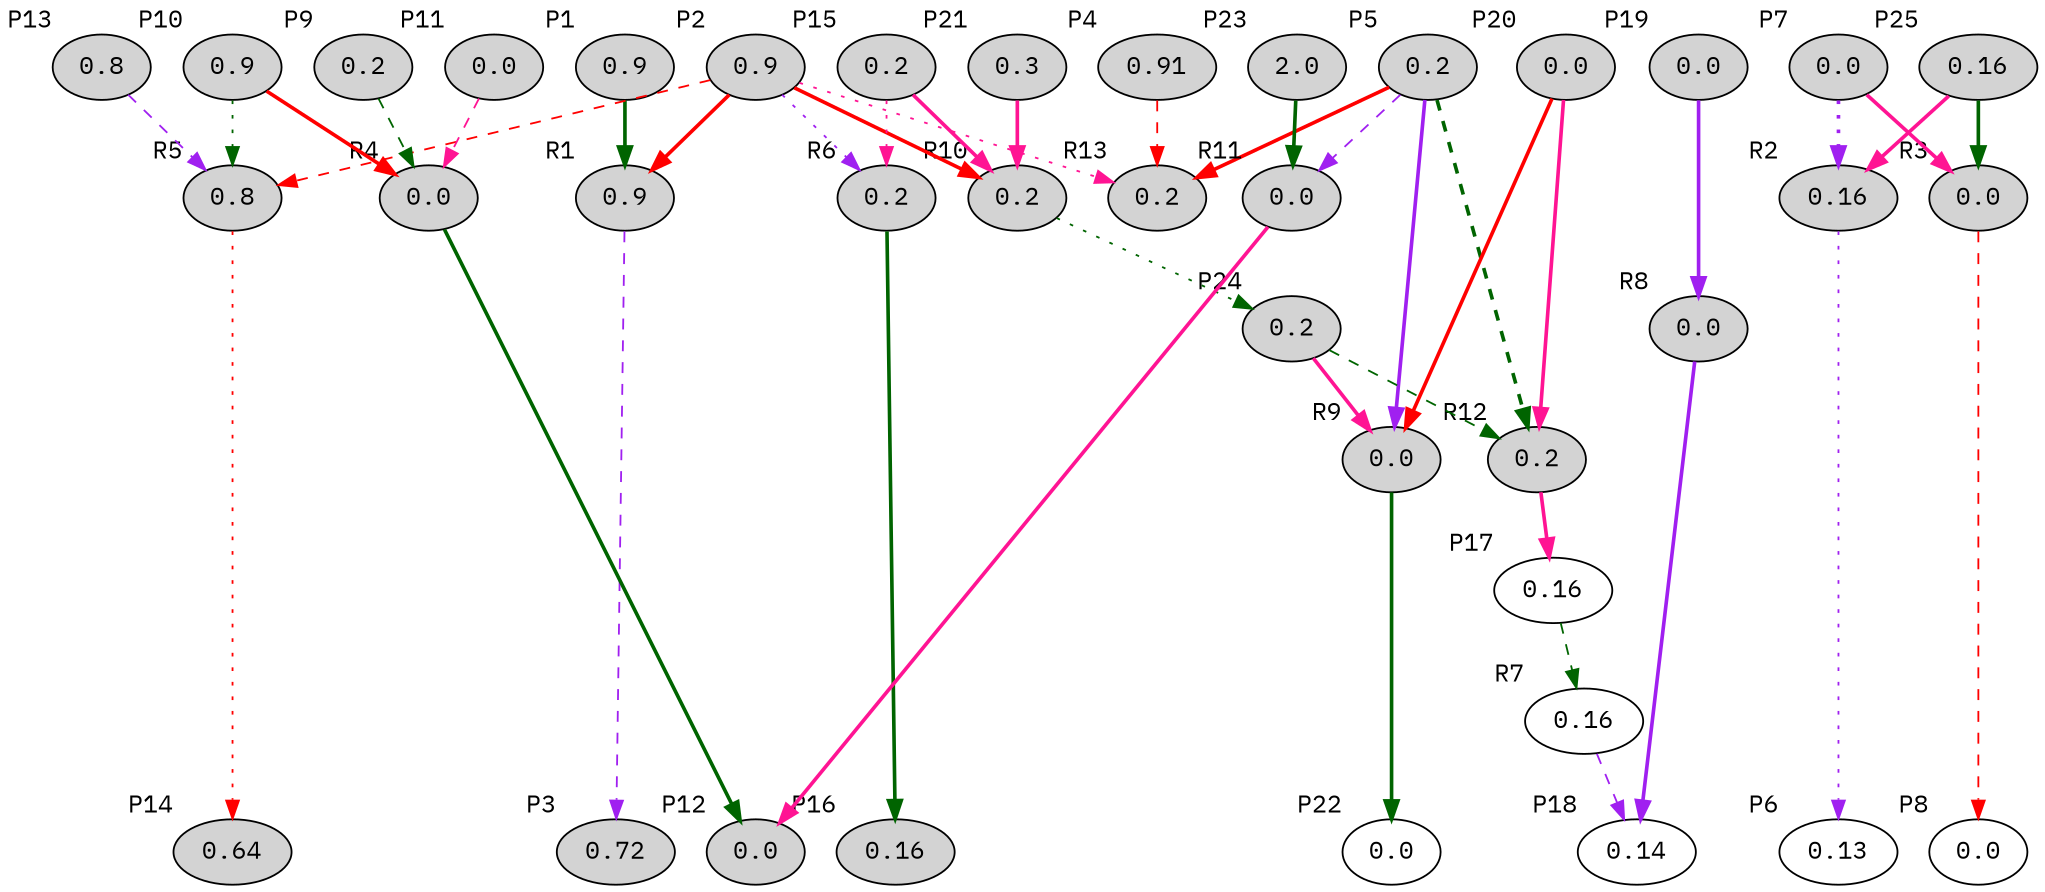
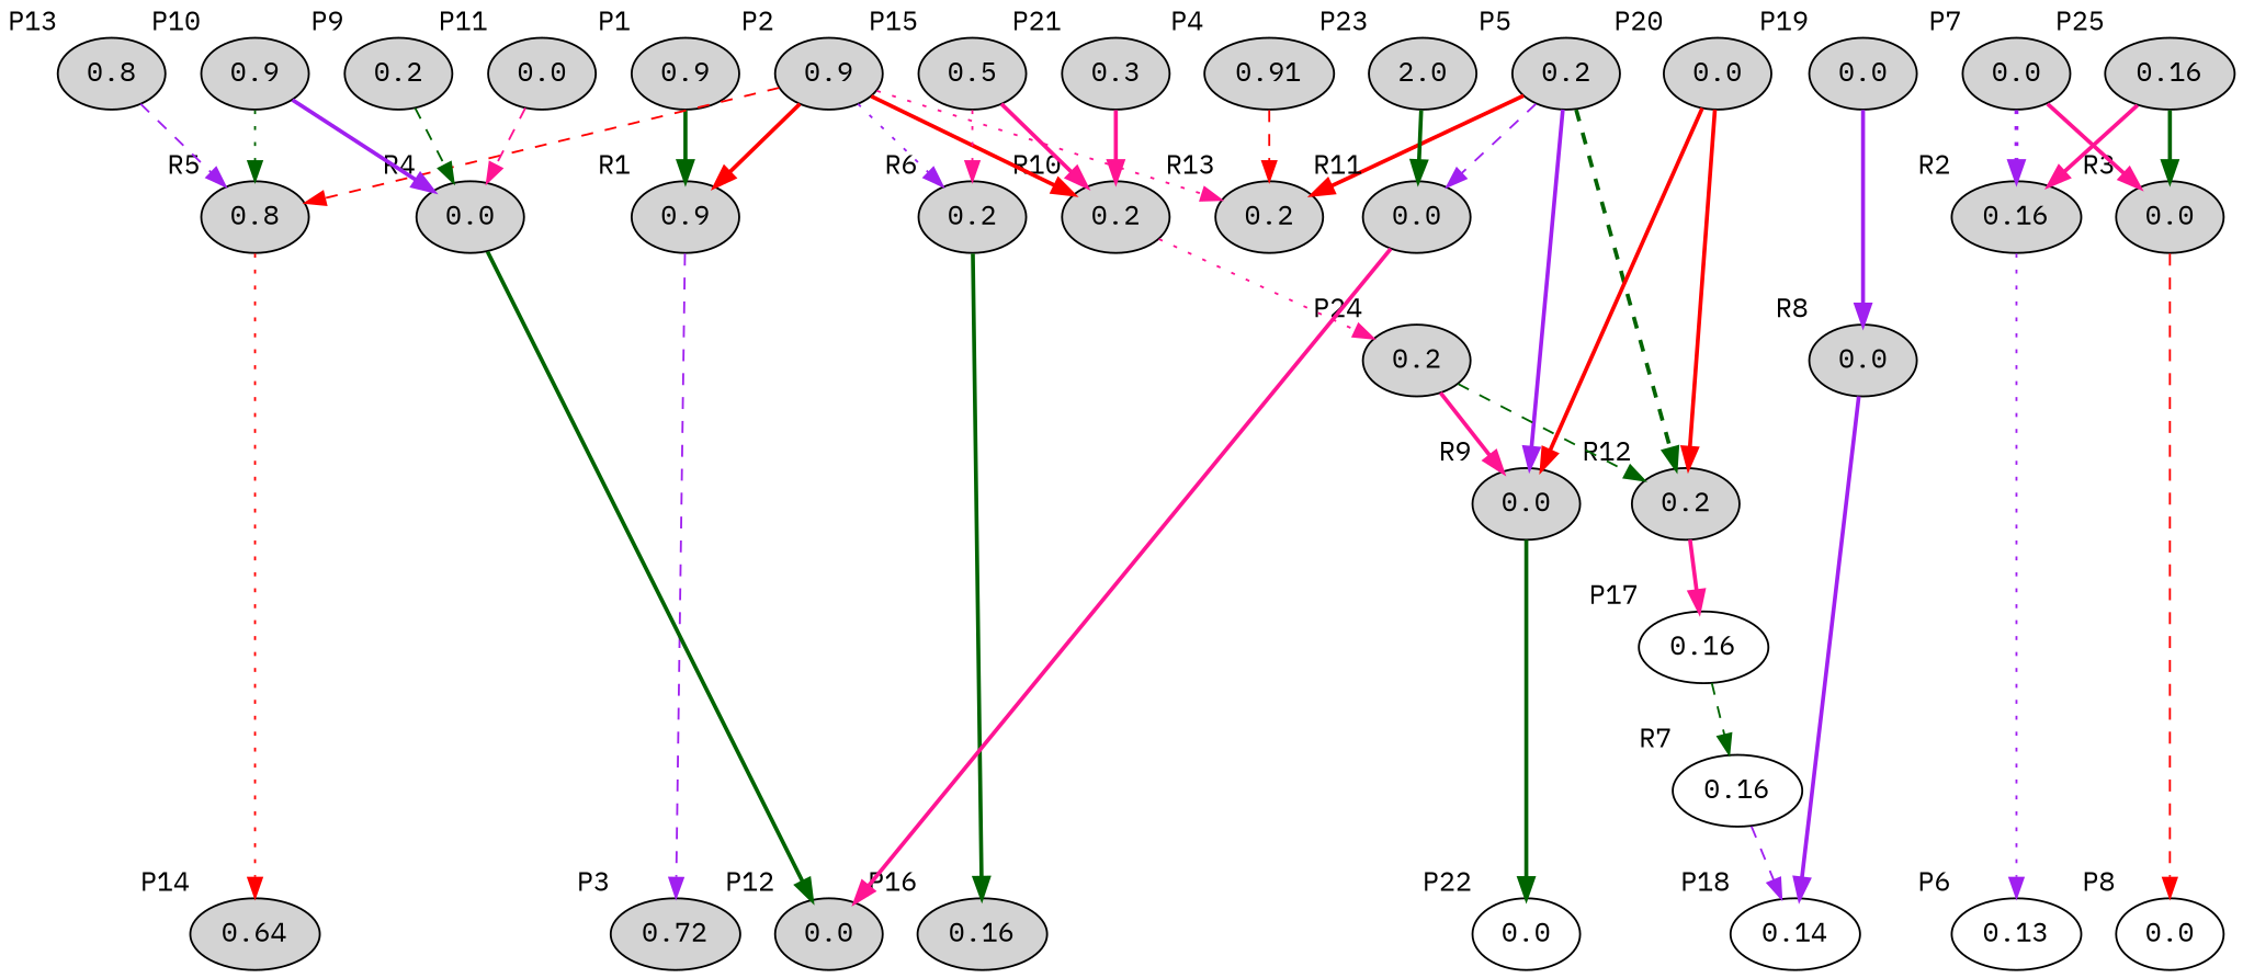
  strict digraph {
    fontname="IBM Plex Mono"
    splines=line
    node [fillcolor=lightgray fontname="IBM Plex Mono" style=filled]
    edge [color=darkgreen fontname="IBM Plex Mono" style=bold]
    n1 [label=0.9 xlabel=P1]
    n2 [label=0.9 xlabel=P2]
    n3 [label=0.91 xlabel=P4]
    n4 [label=0.2 xlabel=P5]
    n5 [label=0.0 xlabel=P7]
    n6 [label=0.2 xlabel=P9]
    n7 [label=0.9 xlabel=P10]
    n8 [label=0.0 xlabel=P11]
    n9 [label=0.8 xlabel=P13]
-   n10 [label=0.2 xlabel=P15]
+   n10 [label=0.5 xlabel=P15]
    n11 [label=0.0 xlabel=P19]
    n12 [label=0.0 xlabel=P20]
    n13 [label=0.3 xlabel=P21]
    n14 [label=2.0 xlabel=P23]
    n15 [label=0.72 xlabel=P3]
    n16 [label=0.13 xlabel=P6 fillcolor="" style=""]
    n17 [label=0.0 xlabel=P8 fillcolor="" style=""]
    n18 [label=0.0 xlabel=P12]
    n19 [label=0.64 xlabel=P14]
    n20 [label=0.16 xlabel=P16]
    n21 [label=0.14 xlabel=P18 fillcolor="" style=""]
    n22 [label=0.0 xlabel=P22 fillcolor="" style=""]
    n23 [label=0.9 xlabel=R1]
    n24 [label=0.8 xlabel=R5]
    n25 [label=0.2 xlabel=R6]
    n26 [label=0.2 xlabel=R10]
    n27 [label=0.2 xlabel=R13]
    n28 [label=0.0 xlabel=R9]
    n29 [label=0.0 xlabel=R11]
    n30 [label=0.2 xlabel=R12]
    n31 [label=0.16 xlabel=R2]
    n32 [label=0.0 xlabel=R3]
    n33 [label=0.0 xlabel=R4]
    n34 [label=0.0 xlabel=R8]
    n35 [label=0.2 xlabel=P24]
    n36 [label=0.16 xlabel=P17 fillcolor="" style=""]
    n37 [label=0.16 xlabel=R7 fillcolor="" style=""]
    n38 [label=0.16 xlabel=P25]
    subgraph sub_1 {
      rank=min
      n1
      n2
      n3
      n4
      n5
      n6
      n7
      n8
      n9
      n10
      n11
      n12
      n13
      n14
    }
    subgraph sub_2 {
      rank=max
      n15
      n16
      n17
      n18
      n19
      n20
      n21
      n22
    }
    n1 -> n23
    n2 -> n23 [color=red]
    n2 -> n24 [color=red style=dashed]
    n2 -> n25 [color=purple style=dotted]
    n2 -> n26 [color=red]
    n2 -> n27 [color=deeppink style=dotted]
    n3 -> n27 [color=red style=dashed]
    n4 -> n27 [color=red]
    n4 -> n28 [color=purple]
    n4 -> n29 [color=purple style=dashed]
    n4 -> n30 [penwidth=2 style=dashed]
    n5 -> n31 [color=purple penwidth=2 style=dotted]
    n5 -> n32 [color=deeppink]
    n6 -> n33 [style=dashed]
    n7 -> n24 [style=dotted]
-   n7 -> n33 [color=red]
+   n7 -> n33 [color=purple]
    n8 -> n33 [color=deeppink style=dashed]
    n9 -> n24 [color=purple style=dashed]
    n10 -> n25 [color=deeppink style=dotted]
    n10 -> n26 [color=deeppink]
    n11 -> n34 [color=purple]
    n12 -> n28 [color=red]
-   n12 -> n30 [color=deeppink penwidth=2]
+   n12 -> n30 [color=red penwidth=2]
    n13 -> n26 [color=deeppink]
    n14 -> n29
    n23 -> n15 [color=purple style=dashed]
    n24 -> n19 [color=red style=dotted]
    n25 -> n20
-   n26 -> n35 [style=dotted]
+   n26 -> n35 [color=deeppink style=dotted]
    n28 -> n22
    n29 -> n18 [color=deeppink]
    n30 -> n36 [color=deeppink]
    n31 -> n16 [color=purple style=dotted]
    n32 -> n17 [color=red style=dashed]
    n33 -> n18
    n34 -> n21 [color=purple]
    n35 -> n28 [color=deeppink]
    n35 -> n30 [style=dashed]
    n36 -> n37 [style=dashed]
    n37 -> n21 [color=purple style=dashed]
    n38 -> n31 [color=deeppink]
    n38 -> n32
  }
